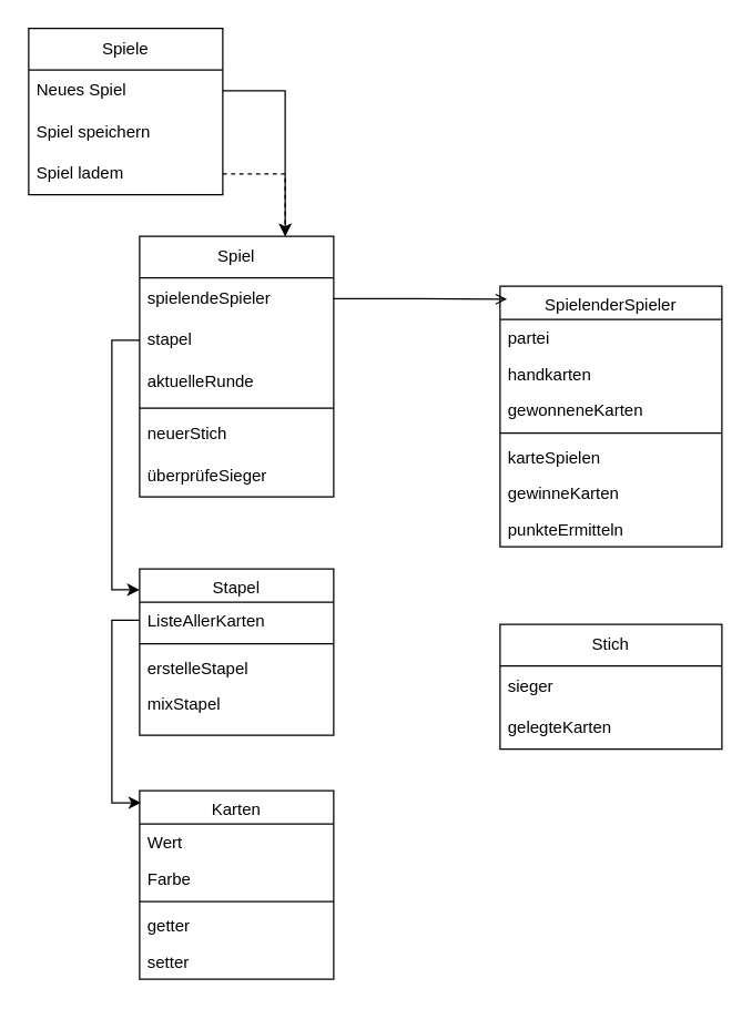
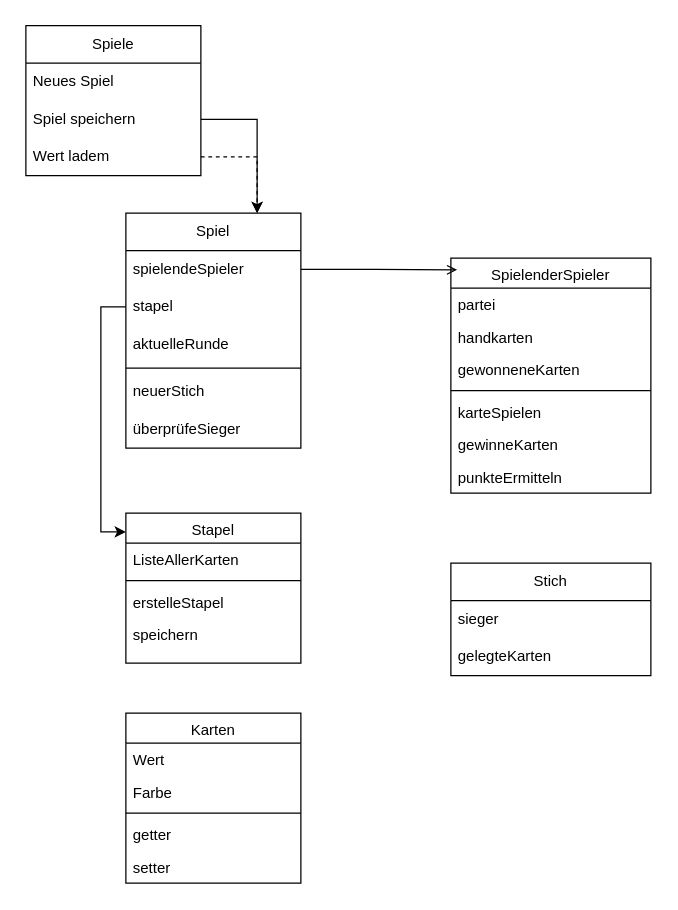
  <mxCell id="0" />
  <mxCell id="1" parent="0" />
  <mxCell id="2" value="Karten" style="swimlane;fontStyle=0;align=center;verticalAlign=top;childLayout=stackLayout;horizontal=1;startSize=24;horizontalStack=0;resizeParent=1;resizeLast=0;collapsible=1;marginBottom=0;rounded=0;shadow=0;strokeWidth=1;" parent="1" vertex="1"><mxGeometry x="100" y="570" width="140" height="136" as="geometry"><mxRectangle x="50" y="336" width="160" height="26" as="alternateBounds" /></mxGeometry></mxCell>
  <mxCell id="3" value="Wert" style="text;align=left;verticalAlign=top;spacingLeft=4;spacingRight=4;overflow=hidden;rotatable=0;points=[[0,0.5],[1,0.5]];portConstraint=eastwest;" parent="2" vertex="1"><mxGeometry y="24" width="140" height="26" as="geometry" /></mxCell>
  <mxCell id="4" value="Farbe" style="text;align=left;verticalAlign=top;spacingLeft=4;spacingRight=4;overflow=hidden;rotatable=0;points=[[0,0.5],[1,0.5]];portConstraint=eastwest;rounded=0;shadow=0;html=0;" parent="2" vertex="1"><mxGeometry y="50" width="140" height="26" as="geometry" /></mxCell>
  <mxCell id="5" value="" style="line;html=1;strokeWidth=1;align=left;verticalAlign=middle;spacingTop=-1;spacingLeft=3;spacingRight=3;rotatable=0;labelPosition=right;points=[];portConstraint=eastwest;" parent="2" vertex="1"><mxGeometry y="76" width="140" height="8" as="geometry" /></mxCell>
  <mxCell id="6" value="getter" style="text;align=left;verticalAlign=top;spacingLeft=4;spacingRight=4;overflow=hidden;rotatable=0;points=[[0,0.5],[1,0.5]];portConstraint=eastwest;" parent="2" vertex="1"><mxGeometry y="84" width="140" height="26" as="geometry" /></mxCell>
  <mxCell id="7" value="setter" style="text;align=left;verticalAlign=top;spacingLeft=4;spacingRight=4;overflow=hidden;rotatable=0;points=[[0,0.5],[1,0.5]];portConstraint=eastwest;" parent="2" vertex="1"><mxGeometry y="110" width="140" height="26" as="geometry" /></mxCell>
  <mxCell id="8" value="Spiele" style="swimlane;fontStyle=0;childLayout=stackLayout;horizontal=1;startSize=30;horizontalStack=0;resizeParent=1;resizeParentMax=0;resizeLast=0;collapsible=1;marginBottom=0;whiteSpace=wrap;html=1;" parent="1" vertex="1"><mxGeometry x="20" y="20" width="140" height="120" as="geometry" /></mxCell>
  <mxCell id="9" value="Neues Spiel" style="text;strokeColor=none;fillColor=none;align=left;verticalAlign=middle;spacingLeft=4;spacingRight=4;overflow=hidden;points=[[0,0.5],[1,0.5]];portConstraint=eastwest;rotatable=0;whiteSpace=wrap;html=1;" parent="8" vertex="1"><mxGeometry y="30" width="140" height="30" as="geometry" /></mxCell>
  <mxCell id="10" value="Spiel speichern" style="text;strokeColor=none;fillColor=none;align=left;verticalAlign=middle;spacingLeft=4;spacingRight=4;overflow=hidden;points=[[0,0.5],[1,0.5]];portConstraint=eastwest;rotatable=0;whiteSpace=wrap;html=1;" parent="8" vertex="1"><mxGeometry y="60" width="140" height="30" as="geometry" /></mxCell>
- <mxCell id="11" value="Spiel ladem" style="text;strokeColor=none;fillColor=none;align=left;verticalAlign=middle;spacingLeft=4;spacingRight=4;overflow=hidden;points=[[0,0.5],[1,0.5]];portConstraint=eastwest;rotatable=0;whiteSpace=wrap;html=1;" parent="8" vertex="1"><mxGeometry y="90" width="140" height="30" as="geometry" /></mxCell>
+ <mxCell id="11" value="Wert ladem" style="text;strokeColor=none;fillColor=none;align=left;verticalAlign=middle;spacingLeft=4;spacingRight=4;overflow=hidden;points=[[0,0.5],[1,0.5]];portConstraint=eastwest;rotatable=0;whiteSpace=wrap;html=1;" parent="8" vertex="1"><mxGeometry y="90" width="140" height="30" as="geometry" /></mxCell>
  <mxCell id="12" value="Stapel" style="swimlane;fontStyle=0;align=center;verticalAlign=top;childLayout=stackLayout;horizontal=1;startSize=24;horizontalStack=0;resizeParent=1;resizeLast=0;collapsible=1;marginBottom=0;rounded=0;shadow=0;strokeWidth=1;" parent="1" vertex="1"><mxGeometry x="100" y="410" width="140" height="120" as="geometry"><mxRectangle x="50" y="336" width="160" height="26" as="alternateBounds" /></mxGeometry></mxCell>
  <mxCell id="13" value="ListeAllerKarten" style="text;align=left;verticalAlign=top;spacingLeft=4;spacingRight=4;overflow=hidden;rotatable=0;points=[[0,0.5],[1,0.5]];portConstraint=eastwest;" parent="12" vertex="1"><mxGeometry y="24" width="140" height="26" as="geometry" /></mxCell>
  <mxCell id="14" value="" style="line;html=1;strokeWidth=1;align=left;verticalAlign=middle;spacingTop=-1;spacingLeft=3;spacingRight=3;rotatable=0;labelPosition=right;points=[];portConstraint=eastwest;" parent="12" vertex="1"><mxGeometry y="50" width="140" height="8" as="geometry" /></mxCell>
  <mxCell id="15" value="erstelleStapel" style="text;align=left;verticalAlign=top;spacingLeft=4;spacingRight=4;overflow=hidden;rotatable=0;points=[[0,0.5],[1,0.5]];portConstraint=eastwest;" parent="12" vertex="1"><mxGeometry y="58" width="140" height="26" as="geometry" /></mxCell>
- <mxCell id="16" value="mixStapel" style="text;align=left;verticalAlign=top;spacingLeft=4;spacingRight=4;overflow=hidden;rotatable=0;points=[[0,0.5],[1,0.5]];portConstraint=eastwest;" parent="12" vertex="1"><mxGeometry y="84" width="140" height="26" as="geometry" /></mxCell>
+ <mxCell id="16" value="speichern" style="text;align=left;verticalAlign=top;spacingLeft=4;spacingRight=4;overflow=hidden;rotatable=0;points=[[0,0.5],[1,0.5]];portConstraint=eastwest;" parent="12" vertex="1"><mxGeometry y="84" width="140" height="26" as="geometry" /></mxCell>
  <mxCell id="17" value="SpielenderSpieler" style="swimlane;fontStyle=0;align=center;verticalAlign=top;childLayout=stackLayout;horizontal=1;startSize=24;horizontalStack=0;resizeParent=1;resizeLast=0;collapsible=1;marginBottom=0;rounded=0;shadow=0;strokeWidth=1;" parent="1" vertex="1"><mxGeometry x="360" y="206" width="160" height="188" as="geometry"><mxRectangle x="50" y="336" width="160" height="26" as="alternateBounds" /></mxGeometry></mxCell>
  <mxCell id="18" value="partei" style="text;align=left;verticalAlign=top;spacingLeft=4;spacingRight=4;overflow=hidden;rotatable=0;points=[[0,0.5],[1,0.5]];portConstraint=eastwest;rounded=0;shadow=0;html=0;" parent="17" vertex="1"><mxGeometry y="24" width="160" height="26" as="geometry" /></mxCell>
  <mxCell id="19" value="handkarten" style="text;align=left;verticalAlign=top;spacingLeft=4;spacingRight=4;overflow=hidden;rotatable=0;points=[[0,0.5],[1,0.5]];portConstraint=eastwest;" parent="17" vertex="1"><mxGeometry y="50" width="160" height="26" as="geometry" /></mxCell>
  <mxCell id="20" value="gewonneneKarten" style="text;align=left;verticalAlign=top;spacingLeft=4;spacingRight=4;overflow=hidden;rotatable=0;points=[[0,0.5],[1,0.5]];portConstraint=eastwest;rounded=0;shadow=0;html=0;" parent="17" vertex="1"><mxGeometry y="76" width="160" height="26" as="geometry" /></mxCell>
  <mxCell id="21" value="" style="line;html=1;strokeWidth=1;align=left;verticalAlign=middle;spacingTop=-1;spacingLeft=3;spacingRight=3;rotatable=0;labelPosition=right;points=[];portConstraint=eastwest;" parent="17" vertex="1"><mxGeometry y="102" width="160" height="8" as="geometry" /></mxCell>
  <mxCell id="22" value="karteSpielen" style="text;align=left;verticalAlign=top;spacingLeft=4;spacingRight=4;overflow=hidden;rotatable=0;points=[[0,0.5],[1,0.5]];portConstraint=eastwest;" parent="17" vertex="1"><mxGeometry y="110" width="160" height="26" as="geometry" /></mxCell>
  <mxCell id="23" value="gewinneKarten" style="text;align=left;verticalAlign=top;spacingLeft=4;spacingRight=4;overflow=hidden;rotatable=0;points=[[0,0.5],[1,0.5]];portConstraint=eastwest;rounded=0;shadow=0;html=0;" parent="17" vertex="1"><mxGeometry y="136" width="160" height="26" as="geometry" /></mxCell>
  <mxCell id="24" value="punkteErmitteln" style="text;align=left;verticalAlign=top;spacingLeft=4;spacingRight=4;overflow=hidden;rotatable=0;points=[[0,0.5],[1,0.5]];portConstraint=eastwest;rounded=0;shadow=0;html=0;" vertex="1" parent="17"><mxGeometry y="162" width="160" height="26" as="geometry" /></mxCell>
  <mxCell id="25" value="Spiel" style="swimlane;fontStyle=0;childLayout=stackLayout;horizontal=1;startSize=30;horizontalStack=0;resizeParent=1;resizeParentMax=0;resizeLast=0;collapsible=1;marginBottom=0;whiteSpace=wrap;html=1;" parent="1" vertex="1"><mxGeometry x="100" y="170" width="140" height="188" as="geometry" /></mxCell>
  <mxCell id="26" value="&lt;div&gt;spielendeSpieler&lt;/div&gt;" style="text;strokeColor=none;fillColor=none;align=left;verticalAlign=middle;spacingLeft=4;spacingRight=4;overflow=hidden;points=[[0,0.5],[1,0.5]];portConstraint=eastwest;rotatable=0;whiteSpace=wrap;html=1;" parent="25" vertex="1"><mxGeometry y="30" width="140" height="30" as="geometry" /></mxCell>
  <mxCell id="27" value="stapel" style="text;strokeColor=none;fillColor=none;align=left;verticalAlign=middle;spacingLeft=4;spacingRight=4;overflow=hidden;points=[[0,0.5],[1,0.5]];portConstraint=eastwest;rotatable=0;whiteSpace=wrap;html=1;" parent="25" vertex="1"><mxGeometry y="60" width="140" height="30" as="geometry" /></mxCell>
  <mxCell id="28" value="aktuelleRunde" style="text;strokeColor=none;fillColor=none;align=left;verticalAlign=middle;spacingLeft=4;spacingRight=4;overflow=hidden;points=[[0,0.5],[1,0.5]];portConstraint=eastwest;rotatable=0;whiteSpace=wrap;html=1;" parent="25" vertex="1"><mxGeometry y="90" width="140" height="30" as="geometry" /></mxCell>
  <mxCell id="29" value="" style="line;html=1;strokeWidth=1;align=left;verticalAlign=middle;spacingTop=-1;spacingLeft=3;spacingRight=3;rotatable=0;labelPosition=right;points=[];portConstraint=eastwest;" parent="25" vertex="1"><mxGeometry y="120" width="140" height="8" as="geometry" /></mxCell>
  <mxCell id="30" value="neuerStich" style="text;strokeColor=none;fillColor=none;align=left;verticalAlign=middle;spacingLeft=4;spacingRight=4;overflow=hidden;points=[[0,0.5],[1,0.5]];portConstraint=eastwest;rotatable=0;whiteSpace=wrap;html=1;" vertex="1" parent="25"><mxGeometry y="128" width="140" height="30" as="geometry" /></mxCell>
  <mxCell id="31" value="überprüfeSieger" style="text;strokeColor=none;fillColor=none;align=left;verticalAlign=middle;spacingLeft=4;spacingRight=4;overflow=hidden;points=[[0,0.5],[1,0.5]];portConstraint=eastwest;rotatable=0;whiteSpace=wrap;html=1;" parent="25" vertex="1"><mxGeometry y="158" width="140" height="30" as="geometry" /></mxCell>
  <mxCell id="32" style="edgeStyle=orthogonalEdgeStyle;rounded=0;orthogonalLoop=1;jettySize=auto;html=1;entryX=0.031;entryY=0.05;entryDx=0;entryDy=0;entryPerimeter=0;endArrow=open;" parent="1" source="26" target="17" edge="1"><mxGeometry relative="1" as="geometry" /></mxCell>
+ <mxCell id="33" style="edgeStyle=orthogonalEdgeStyle;rounded=0;orthogonalLoop=1;jettySize=auto;html=1;exitX=1;exitY=0.5;exitDx=0;exitDy=0;entryX=0.75;entryY=0;entryDx=0;entryDy=0;" parent="1" source="10" target="25" edge="1"><mxGeometry relative="1" as="geometry" /></mxCell>
  <mxCell id="34" style="edgeStyle=orthogonalEdgeStyle;rounded=0;orthogonalLoop=1;jettySize=auto;html=1;exitX=0;exitY=0.5;exitDx=0;exitDy=0;entryX=0;entryY=0.125;entryDx=0;entryDy=0;entryPerimeter=0;" parent="1" source="27" target="12" edge="1"><mxGeometry relative="1" as="geometry" /></mxCell>
- <mxCell id="35" style="edgeStyle=orthogonalEdgeStyle;rounded=0;orthogonalLoop=1;jettySize=auto;html=1;exitX=0;exitY=0.5;exitDx=0;exitDy=0;entryX=0.007;entryY=0.064;entryDx=0;entryDy=0;entryPerimeter=0;" parent="1" source="13" target="2" edge="1"><mxGeometry relative="1" as="geometry" /></mxCell>
  <mxCell id="36" value="Stich" style="swimlane;fontStyle=0;childLayout=stackLayout;horizontal=1;startSize=30;horizontalStack=0;resizeParent=1;resizeParentMax=0;resizeLast=0;collapsible=1;marginBottom=0;whiteSpace=wrap;html=1;" parent="1" vertex="1"><mxGeometry x="360" y="450" width="160" height="90" as="geometry" /></mxCell>
  <mxCell id="37" value="sieger" style="text;strokeColor=none;fillColor=none;align=left;verticalAlign=middle;spacingLeft=4;spacingRight=4;overflow=hidden;points=[[0,0.5],[1,0.5]];portConstraint=eastwest;rotatable=0;whiteSpace=wrap;html=1;" parent="36" vertex="1"><mxGeometry y="30" width="160" height="30" as="geometry" /></mxCell>
  <mxCell id="38" value="gelegteKarten" style="text;strokeColor=none;fillColor=none;align=left;verticalAlign=middle;spacingLeft=4;spacingRight=4;overflow=hidden;points=[[0,0.5],[1,0.5]];portConstraint=eastwest;rotatable=0;whiteSpace=wrap;html=1;" parent="36" vertex="1"><mxGeometry y="60" width="160" height="30" as="geometry" /></mxCell>
  <mxCell id="39" style="edgeStyle=orthogonalEdgeStyle;rounded=0;orthogonalLoop=1;jettySize=auto;html=1;entryX=0.75;entryY=0;entryDx=0;entryDy=0;dashed=1;" parent="1" source="11" target="25" edge="1"><mxGeometry relative="1" as="geometry" /></mxCell>
- <mxCell id="40" style="edgeStyle=orthogonalEdgeStyle;rounded=0;orthogonalLoop=1;jettySize=auto;html=1;entryX=0.75;entryY=0;entryDx=0;entryDy=0;" parent="1" source="9" target="25" edge="1"><mxGeometry relative="1" as="geometry" /></mxCell>
